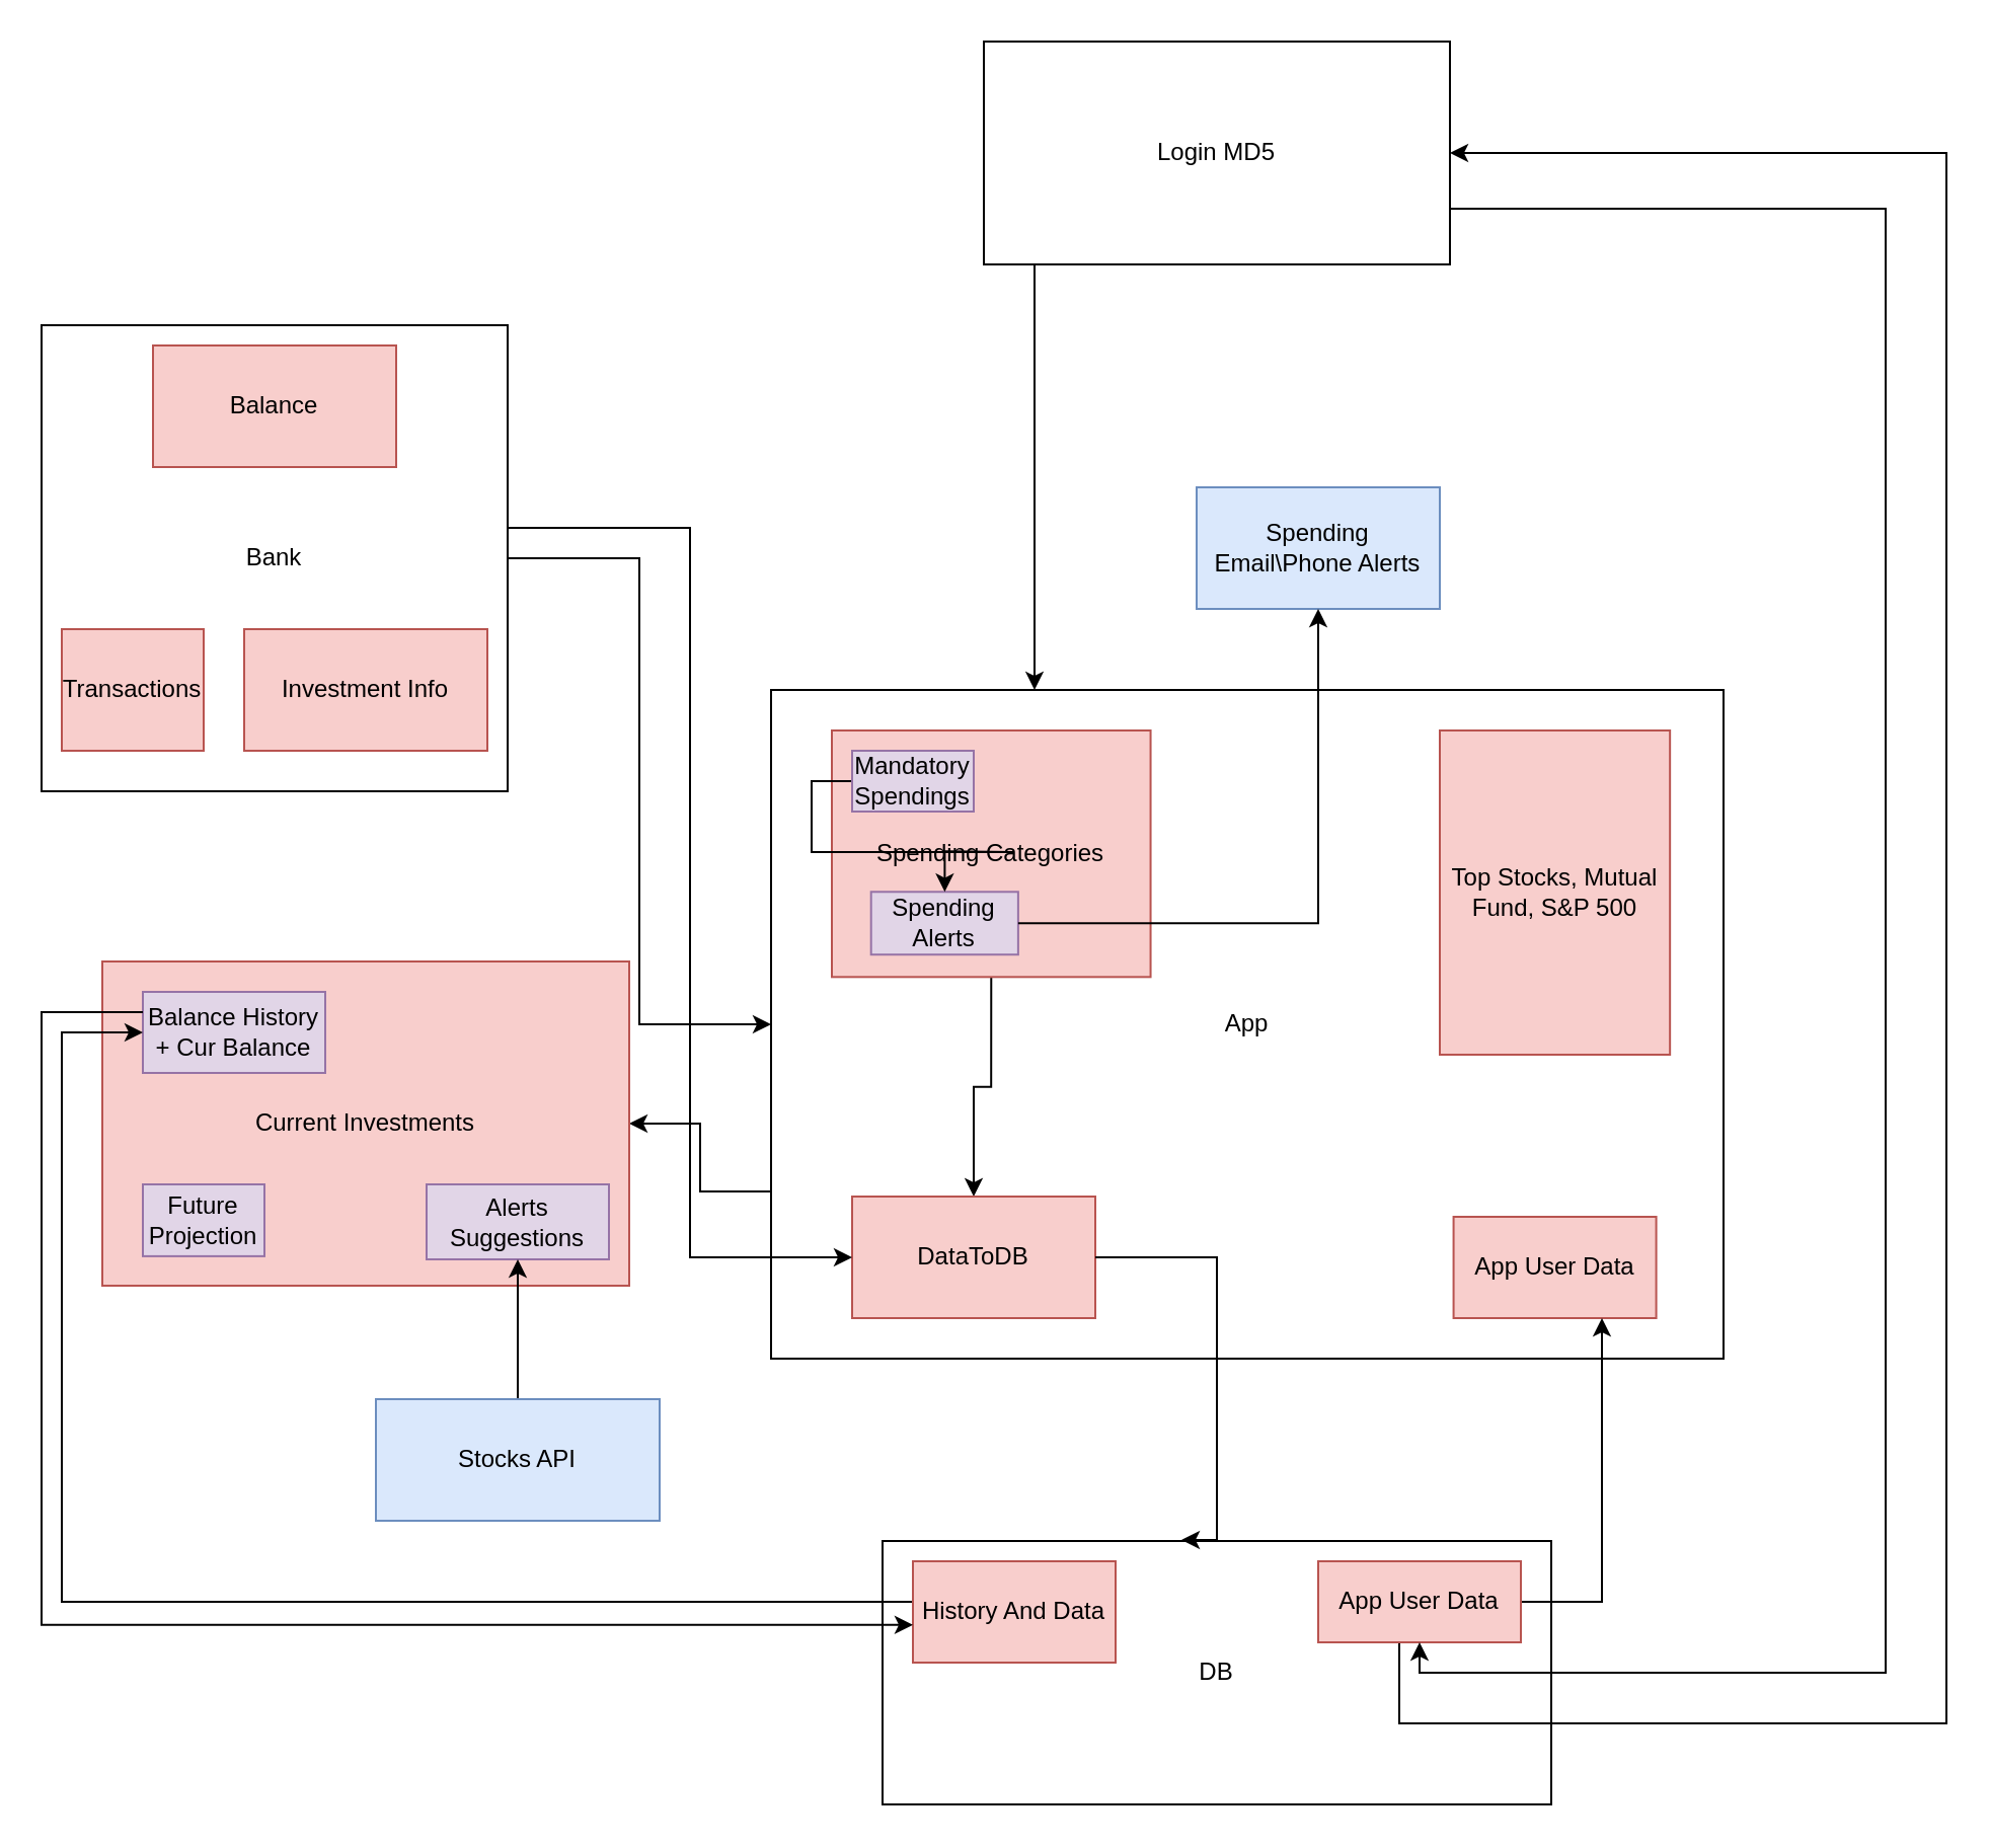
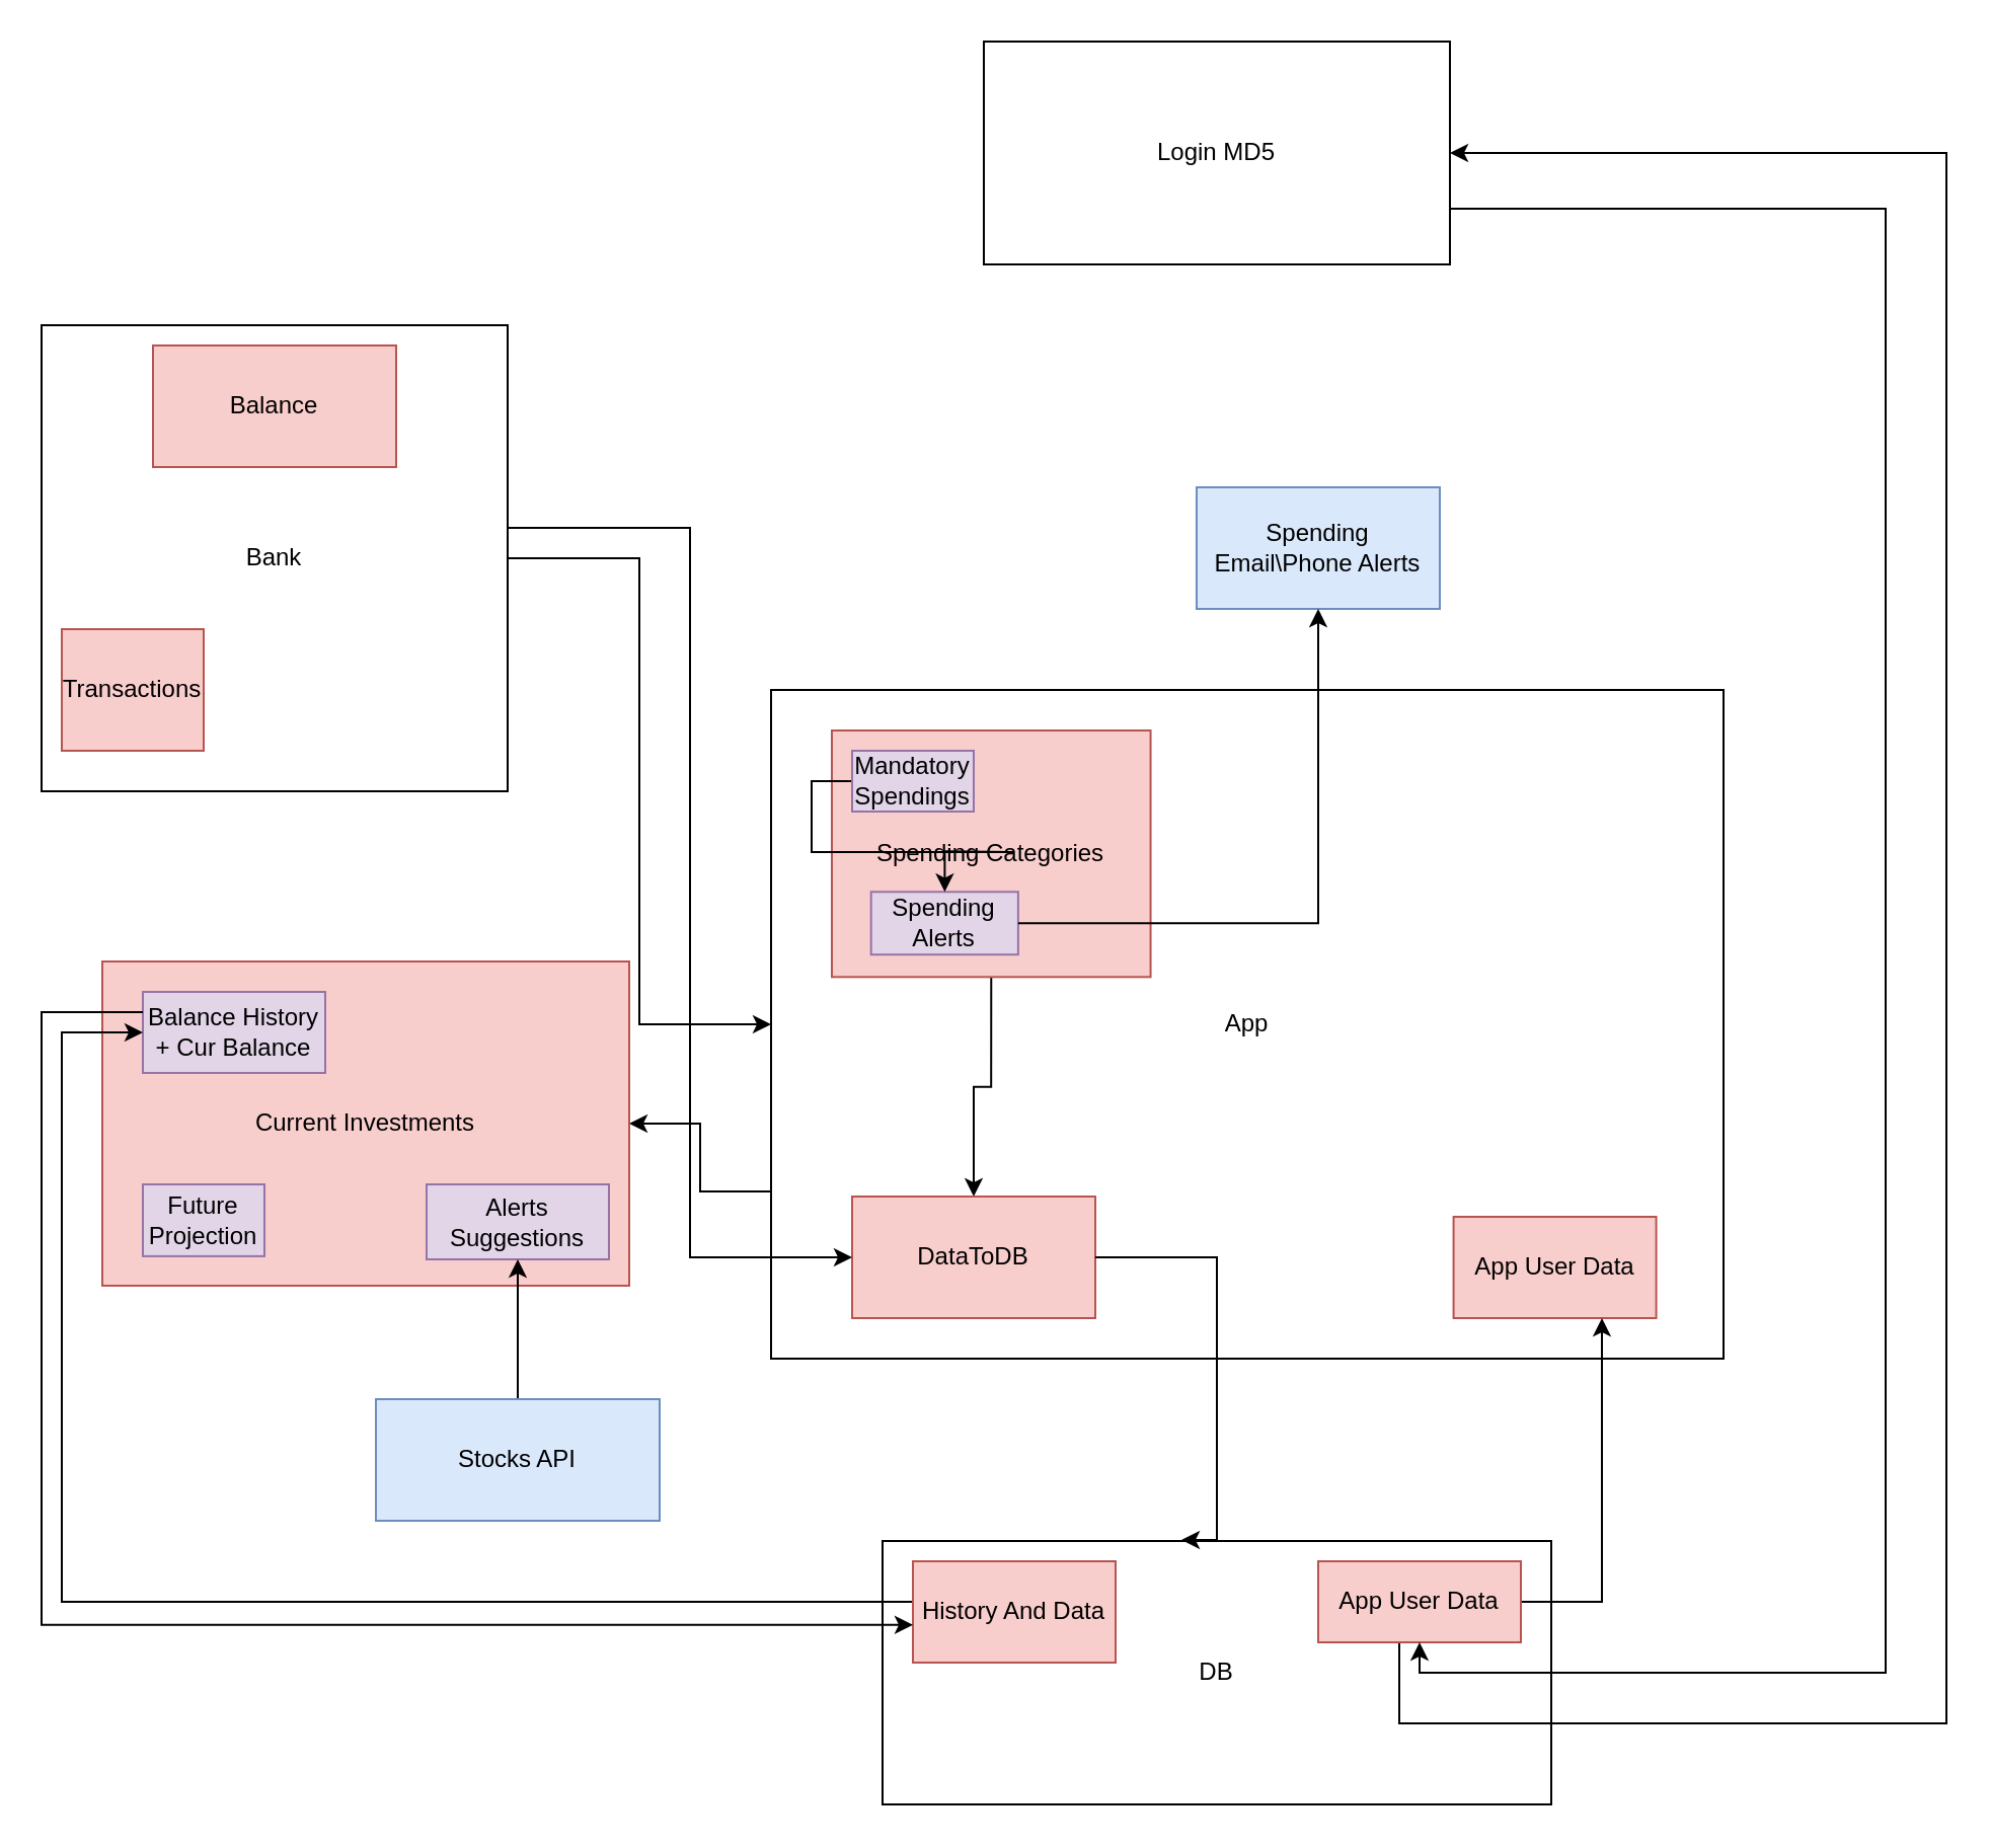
  <mxCell id="0" />
  <mxCell id="1" parent="0" />
  <mxCell id="2" style="edgeStyle=orthogonalEdgeStyle;rounded=0;orthogonalLoop=1;jettySize=auto;html=1;exitX=0;exitY=0.75;exitDx=0;exitDy=0;" parent="1" source="18" target="9" edge="1"><mxGeometry relative="1" as="geometry" /></mxCell>
  <mxCell id="3" style="edgeStyle=orthogonalEdgeStyle;rounded=0;orthogonalLoop=1;jettySize=auto;html=1;" parent="1" source="4" target="18" edge="1"><mxGeometry relative="1" as="geometry" /></mxCell>
  <mxCell id="4" value="Bank&lt;br&gt;" style="whiteSpace=wrap;html=1;aspect=fixed;" parent="1" vertex="1"><mxGeometry x="20" y="160" width="230" height="230" as="geometry" /></mxCell>
- <mxCell id="5" value="Investment Info" style="rounded=0;whiteSpace=wrap;html=1;fillColor=#f8cecc;strokeColor=#b85450;" parent="1" vertex="1"><mxGeometry x="120" y="310" width="120" height="60" as="geometry" /></mxCell>
  <mxCell id="6" value="Transactions" style="rounded=0;whiteSpace=wrap;html=1;fillColor=#f8cecc;strokeColor=#b85450;" parent="1" vertex="1"><mxGeometry x="30" y="310" width="70" height="60" as="geometry" /></mxCell>
  <mxCell id="7" value="Balance" style="rounded=0;whiteSpace=wrap;html=1;fillColor=#f8cecc;strokeColor=#b85450;" parent="1" vertex="1"><mxGeometry x="75" y="170" width="120" height="60" as="geometry" /></mxCell>
  <mxCell id="8" value="" style="group;" parent="1" vertex="1" connectable="0"><mxGeometry x="50" y="474" width="260" height="160" as="geometry" /></mxCell>
  <mxCell id="9" value="Current Investments" style="rounded=0;whiteSpace=wrap;html=1;fillColor=#f8cecc;strokeColor=#b85450;" parent="8" vertex="1"><mxGeometry width="260" height="160" as="geometry" /></mxCell>
  <mxCell id="10" value="Future Projection" style="rounded=0;whiteSpace=wrap;html=1;fillColor=#e1d5e7;strokeColor=#9673a6;" parent="8" vertex="1"><mxGeometry x="20" y="110" width="60" height="35.45" as="geometry" /></mxCell>
  <mxCell id="11" value="Balance History + Cur Balance" style="rounded=0;whiteSpace=wrap;html=1;fillColor=#e1d5e7;strokeColor=#9673a6;" parent="8" vertex="1"><mxGeometry x="20" y="15" width="90" height="40" as="geometry" /></mxCell>
  <mxCell id="12" value="Alerts Suggestions" style="rounded=0;whiteSpace=wrap;html=1;fillColor=#e1d5e7;strokeColor=#9673a6;" parent="8" vertex="1"><mxGeometry x="160" y="110" width="90" height="37" as="geometry" /></mxCell>
  <mxCell id="13" value="Spending Email\Phone Alerts" style="whiteSpace=wrap;html=1;rounded=0;fillColor=#dae8fc;strokeColor=#6c8ebf;" parent="1" vertex="1"><mxGeometry x="590" y="240" width="120" height="60" as="geometry" /></mxCell>
  <mxCell id="14" value="DB" style="rounded=0;whiteSpace=wrap;html=1;" parent="1" vertex="1"><mxGeometry x="435" y="760" width="330" height="130" as="geometry" /></mxCell>
  <mxCell id="15" style="edgeStyle=orthogonalEdgeStyle;rounded=0;orthogonalLoop=1;jettySize=auto;html=1;exitX=0;exitY=0.5;exitDx=0;exitDy=0;entryX=0;entryY=0.5;entryDx=0;entryDy=0;" parent="1" source="16" target="11" edge="1"><mxGeometry relative="1" as="geometry"><Array as="points"><mxPoint x="30" y="790" /><mxPoint x="30" y="509" /></Array></mxGeometry></mxCell>
  <mxCell id="16" value="History And Data" style="rounded=0;whiteSpace=wrap;html=1;fillColor=#f8cecc;strokeColor=#b85450;" parent="1" vertex="1"><mxGeometry x="450" y="770" width="100" height="50" as="geometry" /></mxCell>
  <mxCell id="17" value="" style="group;fillColor=#f8cecc;strokeColor=#b85450;" parent="1" vertex="1" connectable="0"><mxGeometry x="380" y="340" width="470" height="330" as="geometry" /></mxCell>
  <mxCell id="18" value="App&lt;br&gt;" style="rounded=0;whiteSpace=wrap;html=1;" parent="17" vertex="1"><mxGeometry width="470" height="330" as="geometry" /></mxCell>
- <mxCell id="19" value="Top Stocks, Mutual Fund, S&amp;amp;P 500" style="rounded=0;whiteSpace=wrap;html=1;fillColor=#f8cecc;strokeColor=#b85450;" parent="17" vertex="1"><mxGeometry x="330.0" y="20" width="113.58" height="160" as="geometry" /></mxCell>
  <mxCell id="20" value="App User Data" style="rounded=0;whiteSpace=wrap;html=1;fillColor=#f8cecc;strokeColor=#b85450;" parent="17" vertex="1"><mxGeometry x="336.79" y="260" width="100.0" height="50" as="geometry" /></mxCell>
  <mxCell id="21" value="" style="group" parent="17" vertex="1" connectable="0"><mxGeometry x="30.0" y="20" width="440" height="310" as="geometry" /></mxCell>
  <mxCell id="22" style="edgeStyle=orthogonalEdgeStyle;rounded=0;orthogonalLoop=1;jettySize=auto;html=1;exitX=0.5;exitY=1;exitDx=0;exitDy=0;" parent="21" source="23" target="25" edge="1"><mxGeometry relative="1" as="geometry" /></mxCell>
  <mxCell id="23" value="Spending Categories" style="rounded=0;whiteSpace=wrap;html=1;fillColor=#f8cecc;strokeColor=#b85450;" parent="21" vertex="1"><mxGeometry width="157.28" height="121.66" as="geometry" /></mxCell>
  <mxCell id="24" value="Spending Alerts" style="rounded=0;whiteSpace=wrap;html=1;fillColor=#e1d5e7;strokeColor=#9673a6;" parent="21" vertex="1"><mxGeometry x="19.353" y="79.638" width="72.594" height="30.966" as="geometry" /></mxCell>
  <mxCell id="25" value="DataToDB" style="rounded=0;whiteSpace=wrap;html=1;fillColor=#f8cecc;strokeColor=#b85450;" parent="21" vertex="1"><mxGeometry x="10.0" y="230" width="120.0" height="60" as="geometry" /></mxCell>
  <mxCell id="26" style="edgeStyle=orthogonalEdgeStyle;rounded=0;orthogonalLoop=1;jettySize=auto;html=1;exitX=0;exitY=0.5;exitDx=0;exitDy=0;" parent="21" source="27" target="24" edge="1"><mxGeometry relative="1" as="geometry" /></mxCell>
  <mxCell id="27" value="Mandatory Spendings" style="rounded=0;whiteSpace=wrap;html=1;fillColor=#e1d5e7;strokeColor=#9673a6;" parent="21" vertex="1"><mxGeometry x="10" y="10" width="60" height="30" as="geometry" /></mxCell>
  <mxCell id="28" style="edgeStyle=orthogonalEdgeStyle;rounded=0;orthogonalLoop=1;jettySize=auto;html=1;exitX=1;exitY=0.5;exitDx=0;exitDy=0;" parent="1" source="30" target="20" edge="1"><mxGeometry relative="1" as="geometry"><Array as="points"><mxPoint x="790" y="790" /></Array></mxGeometry></mxCell>
  <mxCell id="29" style="edgeStyle=orthogonalEdgeStyle;rounded=0;orthogonalLoop=1;jettySize=auto;html=1;exitX=0.25;exitY=1;exitDx=0;exitDy=0;entryX=1;entryY=0.5;entryDx=0;entryDy=0;" parent="1" source="30" target="39" edge="1"><mxGeometry relative="1" as="geometry"><Array as="points"><mxPoint x="690" y="810" /><mxPoint x="690" y="850" /><mxPoint x="960" y="850" /><mxPoint x="960" y="75" /></Array><mxPoint x="720" y="80" as="targetPoint" /></mxGeometry></mxCell>
  <mxCell id="30" value="App User Data" style="rounded=0;whiteSpace=wrap;html=1;fillColor=#f8cecc;strokeColor=#b85450;" parent="1" vertex="1"><mxGeometry x="650" y="770" width="100" height="40" as="geometry" /></mxCell>
  <mxCell id="31" style="edgeStyle=orthogonalEdgeStyle;rounded=0;orthogonalLoop=1;jettySize=auto;html=1;exitX=1;exitY=0.5;exitDx=0;exitDy=0;" parent="1" source="24" target="13" edge="1"><mxGeometry relative="1" as="geometry" /></mxCell>
  <mxCell id="32" style="edgeStyle=orthogonalEdgeStyle;rounded=0;orthogonalLoop=1;jettySize=auto;html=1;exitX=1;exitY=0.5;exitDx=0;exitDy=0;entryX=0;entryY=0.5;entryDx=0;entryDy=0;" parent="1" source="4" edge="1"><mxGeometry relative="1" as="geometry"><mxPoint x="420" y="620" as="targetPoint" /><Array as="points"><mxPoint x="250" y="260" /><mxPoint x="340" y="260" /><mxPoint x="340" y="620" /></Array></mxGeometry></mxCell>
  <mxCell id="33" style="edgeStyle=orthogonalEdgeStyle;rounded=0;orthogonalLoop=1;jettySize=auto;html=1;exitX=1;exitY=0.5;exitDx=0;exitDy=0;entryX=0.447;entryY=-0.004;entryDx=0;entryDy=0;entryPerimeter=0;" parent="1" target="14" edge="1"><mxGeometry relative="1" as="geometry"><mxPoint x="540" y="620" as="sourcePoint" /><Array as="points"><mxPoint x="600" y="620" /><mxPoint x="600" y="760" /></Array></mxGeometry></mxCell>
  <mxCell id="34" style="edgeStyle=orthogonalEdgeStyle;rounded=0;orthogonalLoop=1;jettySize=auto;html=1;exitX=0.5;exitY=0;exitDx=0;exitDy=0;" parent="1" source="35" target="12" edge="1"><mxGeometry relative="1" as="geometry" /></mxCell>
  <mxCell id="35" value="Stocks API" style="rounded=0;whiteSpace=wrap;html=1;fillColor=#dae8fc;strokeColor=#6c8ebf;" parent="1" vertex="1"><mxGeometry x="185" y="690" width="140" height="60" as="geometry" /></mxCell>
  <mxCell id="36" style="edgeStyle=orthogonalEdgeStyle;rounded=0;orthogonalLoop=1;jettySize=auto;html=1;exitX=0;exitY=0.25;exitDx=0;exitDy=0;entryX=0;entryY=0.628;entryDx=0;entryDy=0;entryPerimeter=0;" parent="1" source="11" target="16" edge="1"><mxGeometry relative="1" as="geometry"><Array as="points"><mxPoint x="20" y="499" /><mxPoint x="20" y="801" /></Array></mxGeometry></mxCell>
- <mxCell id="37" style="edgeStyle=orthogonalEdgeStyle;rounded=0;orthogonalLoop=1;jettySize=auto;html=1;" parent="1" source="39" target="18" edge="1"><mxGeometry relative="1" as="geometry"><mxPoint x="520" y="330" as="targetPoint" /><Array as="points"><mxPoint x="510" y="260" /><mxPoint x="510" y="260" /></Array></mxGeometry></mxCell>
  <mxCell id="38" style="edgeStyle=orthogonalEdgeStyle;rounded=0;orthogonalLoop=1;jettySize=auto;html=1;exitX=1;exitY=0.75;exitDx=0;exitDy=0;entryX=0.5;entryY=1;entryDx=0;entryDy=0;" parent="1" source="39" target="30" edge="1"><mxGeometry relative="1" as="geometry"><Array as="points"><mxPoint x="930" y="103" /><mxPoint x="930" y="825" /><mxPoint x="700" y="825" /></Array></mxGeometry></mxCell>
  <mxCell id="39" value="Login MD5" style="rounded=0;whiteSpace=wrap;html=1;" parent="1" vertex="1"><mxGeometry x="485" y="20" width="230" height="110" as="geometry" /></mxCell>
